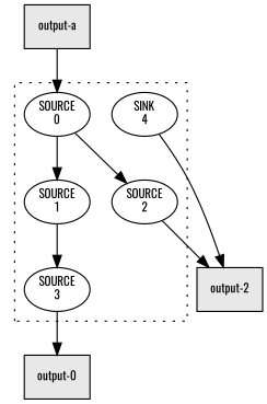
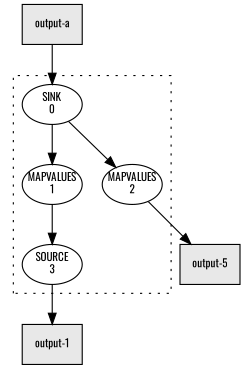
  digraph {
    fontname=Oswald
    fontsize=10
    nodesep=0.25
    pack=true
    packmode=clust
    ranksep=0.5
    node [fixedsize=true fontname=Oswald fontsize=10 shape=ellipse]
    edge [fontname=Oswald fontsize=10]
    n1 [label="SOURCE\n3"]
-   n2 [label="SINK\n4"]
-   n3 [label="SOURCE\n0"]
-   n4 [label="SOURCE\n1"]
-   n5 [label="SOURCE\n2"]
-   n6 [fillcolor="#e8e8e8" label="output-0" shape=box style=filled]
-   n7 [fillcolor="#e8e8e8" label="output-2" shape=box style=filled]
+   n3 [label="SINK\n0"]
+   n4 [label="MAPVALUES\n1"]
+   n5 [label="MAPVALUES\n2"]
+   n6 [fillcolor="#e8e8e8" label="output-1" shape=box style=filled]
+   n7 [fillcolor="#e8e8e8" label="output-5" shape=box style=filled]
    n8 [fillcolor="#e8e8e8" label="output-a" shape=box style=filled]
    subgraph cluster_1 {
      style=dotted
      n1
-     n2
      n3
      n4
      n5
    }
    n1 -> n6
-   n2 -> n7
    n3 -> n4
    n3 -> n5
    n4 -> n1
    n5 -> n7
    n8 -> n3
  }
